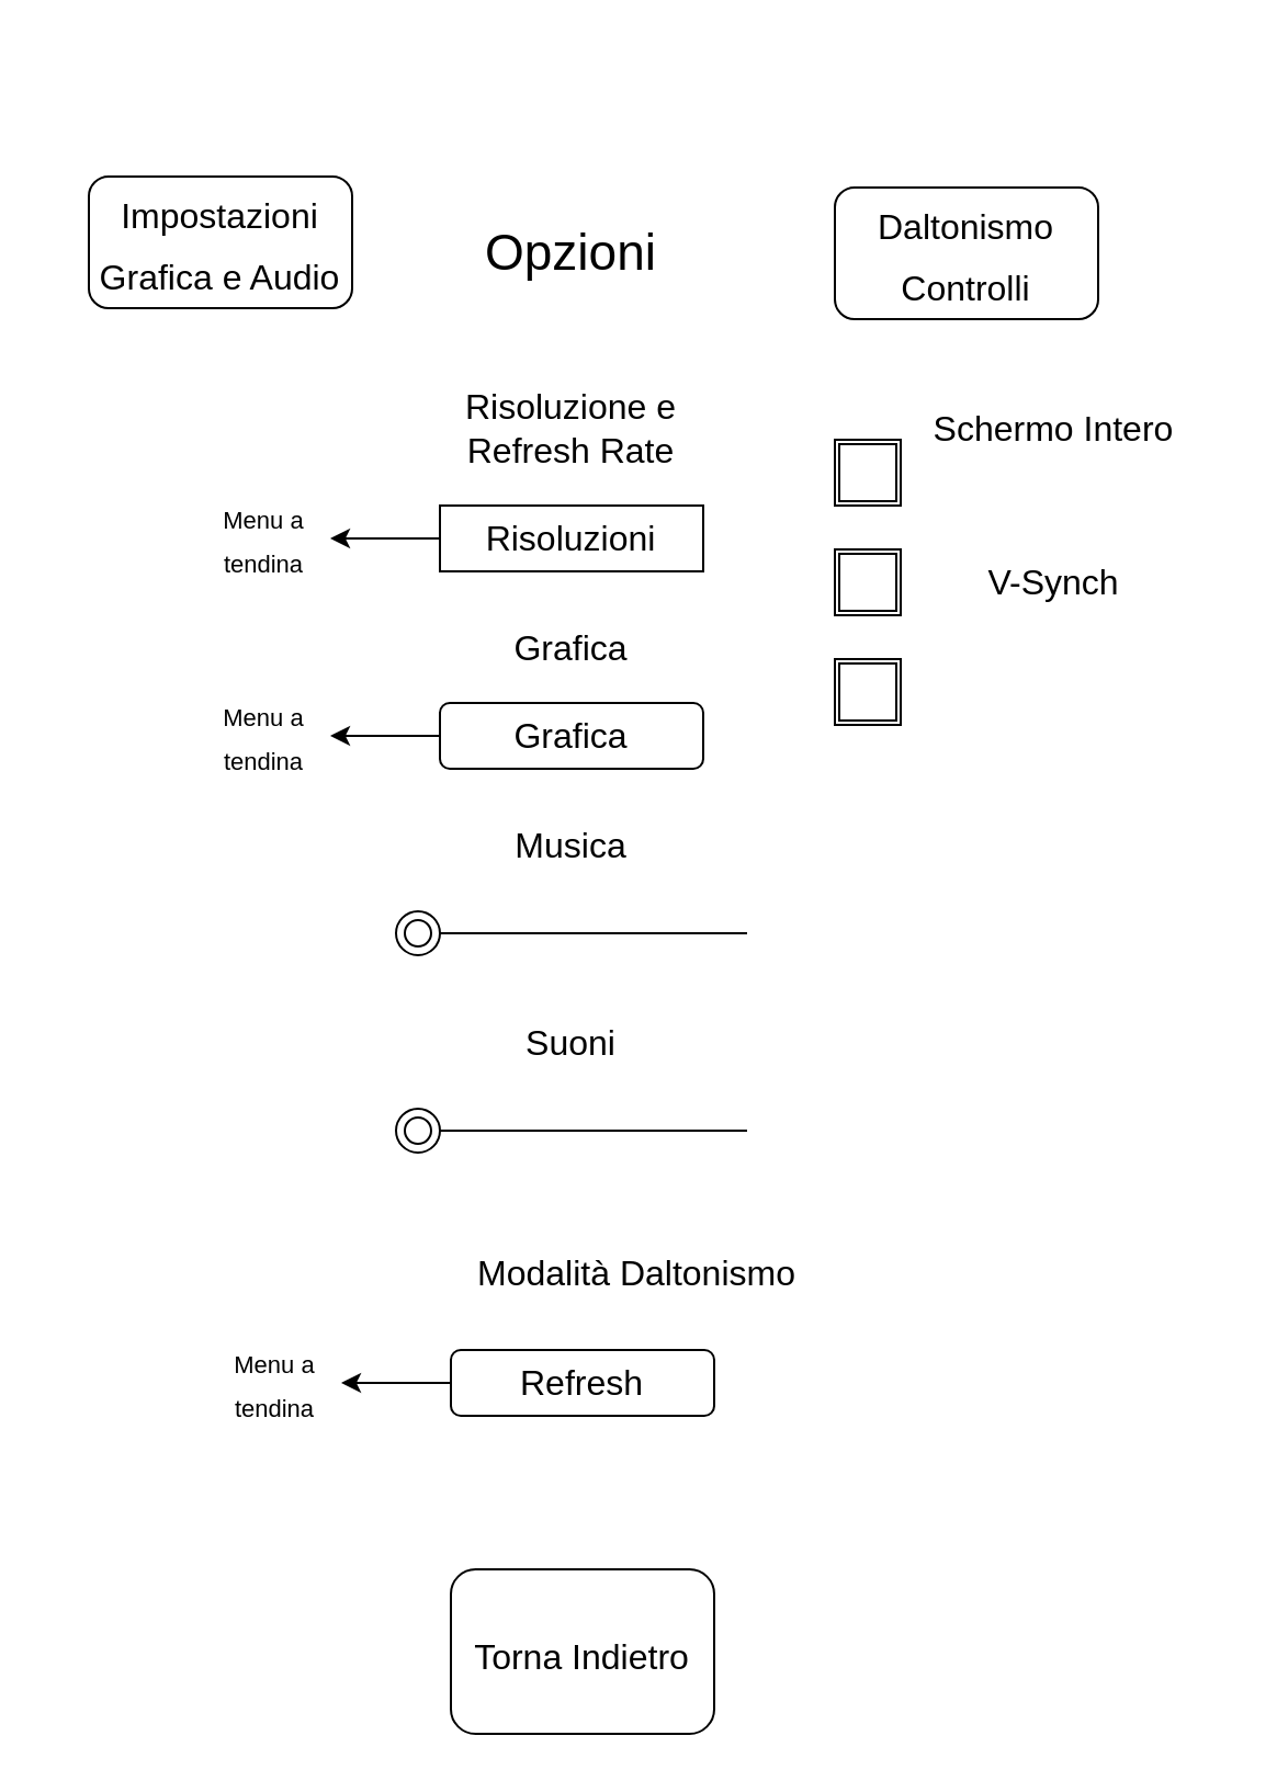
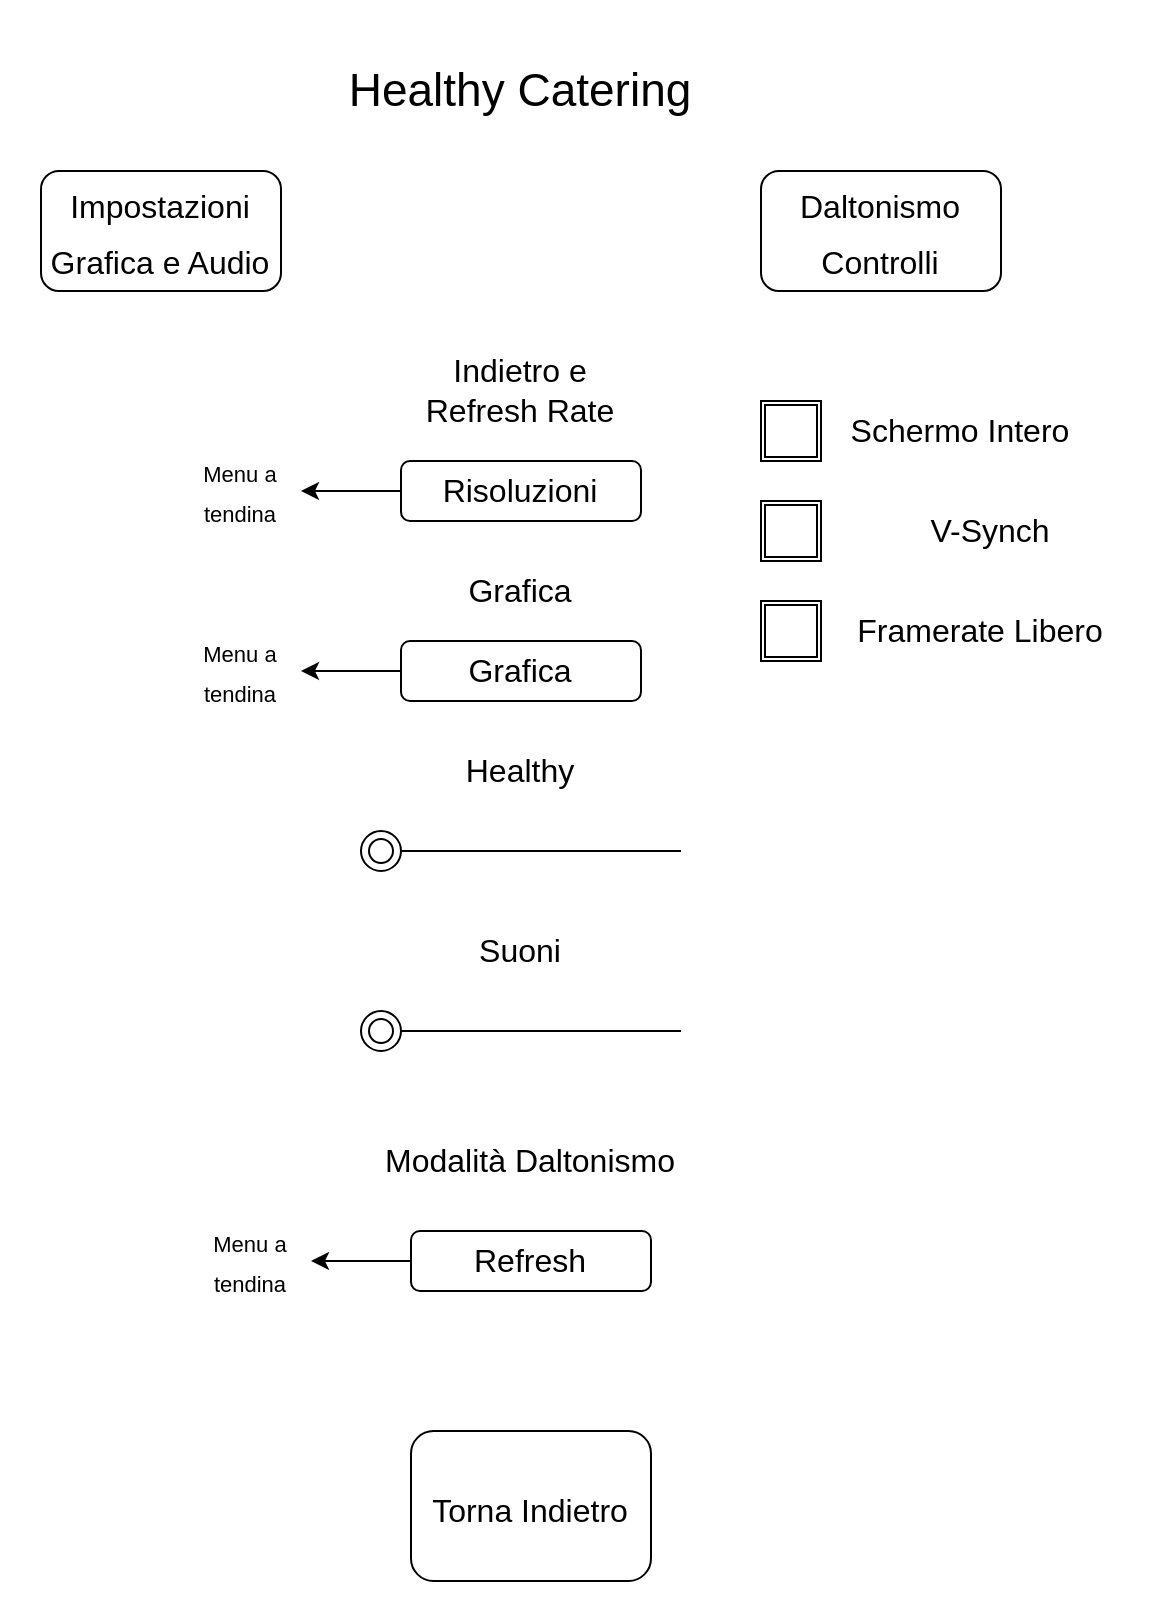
  <mxCell id="0" />
  <mxCell id="1" parent="0" />
- <mxCell id="3" value="Opzioni" style="text;html=1;strokeColor=none;fillColor=none;align=center;verticalAlign=middle;whiteSpace=wrap;rounded=0;fontSize=23;" parent="1" vertex="1"><mxGeometry x="210" y="100" width="100" height="30" as="geometry" /></mxCell>
- <mxCell id="4" value="&lt;font style=&quot;font-size: 16px&quot;&gt;Impostazioni Grafica e Audio&lt;/font&gt;" style="rounded=1;whiteSpace=wrap;html=1;fontSize=23;" parent="1" vertex="1"><mxGeometry x="40" y="80" width="120" height="60" as="geometry" /></mxCell>
+ <mxCell id="2" value="&lt;font style=&quot;font-size: 23px&quot;&gt;Healthy Catering&lt;/font&gt;" style="text;html=1;strokeColor=none;fillColor=none;align=center;verticalAlign=middle;whiteSpace=wrap;rounded=0;" parent="1" vertex="1"><mxGeometry x="110" y="20" width="300" height="50" as="geometry" /></mxCell>
+ <mxCell id="4" value="&lt;font style=&quot;font-size: 16px&quot;&gt;Impostazioni Grafica e Audio&lt;/font&gt;" style="rounded=1;whiteSpace=wrap;html=1;fontSize=23;" parent="1" vertex="1"><mxGeometry x="20" y="85" width="120" height="60" as="geometry" /></mxCell>
  <mxCell id="5" value="&lt;font style=&quot;font-size: 16px&quot;&gt;Daltonismo Controlli&lt;/font&gt;" style="rounded=1;whiteSpace=wrap;html=1;fontSize=23;" parent="1" vertex="1"><mxGeometry x="380" y="85" width="120" height="60" as="geometry" /></mxCell>
- <mxCell id="6" value="Risoluzione e Refresh Rate" style="text;html=1;strokeColor=none;fillColor=none;align=center;verticalAlign=middle;whiteSpace=wrap;rounded=0;fontSize=16;" parent="1" vertex="1"><mxGeometry x="200" y="180" width="120" height="30" as="geometry" /></mxCell>
- <mxCell id="7" value="Risoluzioni" style="whiteSpace=wrap;html=1;fontSize=16;rounded=0;" parent="1" vertex="1"><mxGeometry x="200" y="230" width="120" height="30" as="geometry" /></mxCell>
+ <mxCell id="6" value="Indietro e Refresh Rate" style="text;html=1;strokeColor=none;fillColor=none;align=center;verticalAlign=middle;whiteSpace=wrap;rounded=0;fontSize=16;" parent="1" vertex="1"><mxGeometry x="200" y="180" width="120" height="30" as="geometry" /></mxCell>
+ <mxCell id="7" value="Risoluzioni" style="rounded=1;whiteSpace=wrap;html=1;fontSize=16;" parent="1" vertex="1"><mxGeometry x="200" y="230" width="120" height="30" as="geometry" /></mxCell>
  <mxCell id="8" value="Grafica" style="text;html=1;strokeColor=none;fillColor=none;align=center;verticalAlign=middle;whiteSpace=wrap;rounded=0;fontSize=16;" parent="1" vertex="1"><mxGeometry x="200" y="280" width="120" height="30" as="geometry" /></mxCell>
  <mxCell id="9" value="Grafica" style="rounded=1;whiteSpace=wrap;html=1;fontSize=16;" parent="1" vertex="1"><mxGeometry x="200" y="320" width="120" height="30" as="geometry" /></mxCell>
- <mxCell id="10" value="Musica" style="text;html=1;strokeColor=none;fillColor=none;align=center;verticalAlign=middle;whiteSpace=wrap;rounded=0;fontSize=16;" parent="1" vertex="1"><mxGeometry x="200" y="370" width="120" height="30" as="geometry" /></mxCell>
+ <mxCell id="10" value="Healthy" style="text;html=1;strokeColor=none;fillColor=none;align=center;verticalAlign=middle;whiteSpace=wrap;rounded=0;fontSize=16;" parent="1" vertex="1"><mxGeometry x="200" y="370" width="120" height="30" as="geometry" /></mxCell>
  <mxCell id="11" value="" style="line;strokeWidth=1;rotatable=0;dashed=0;labelPosition=right;align=left;verticalAlign=middle;spacingTop=0;spacingLeft=6;points=[];portConstraint=eastwest;fontSize=16;" parent="1" vertex="1"><mxGeometry x="190" y="420" width="150" height="10" as="geometry" /></mxCell>
  <mxCell id="12" value="" style="ellipse;shape=doubleEllipse;whiteSpace=wrap;html=1;fontSize=16;" parent="1" vertex="1"><mxGeometry x="180" y="415" width="20" height="20" as="geometry" /></mxCell>
  <mxCell id="13" value="" style="shape=ext;double=1;whiteSpace=wrap;html=1;aspect=fixed;fontSize=16;" parent="1" vertex="1"><mxGeometry x="380" y="200" width="30" height="30" as="geometry" /></mxCell>
- <mxCell id="14" value="Schermo Intero" style="text;html=1;strokeColor=none;fillColor=none;align=center;verticalAlign=middle;whiteSpace=wrap;rounded=0;fontSize=16;" parent="1" vertex="1"><mxGeometry x="420" y="180" width="120" height="30" as="geometry" /></mxCell>
+ <mxCell id="14" value="Schermo Intero" style="text;html=1;strokeColor=none;fillColor=none;align=center;verticalAlign=middle;whiteSpace=wrap;rounded=0;fontSize=16;" parent="1" vertex="1"><mxGeometry x="420" y="200" width="120" height="30" as="geometry" /></mxCell>
  <mxCell id="15" value="" style="shape=ext;double=1;whiteSpace=wrap;html=1;aspect=fixed;fontSize=16;" parent="1" vertex="1"><mxGeometry x="380" y="250" width="30" height="30" as="geometry" /></mxCell>
- <mxCell id="16" value="V-Synch" style="text;html=1;strokeColor=none;fillColor=none;align=center;verticalAlign=middle;whiteSpace=wrap;rounded=0;fontSize=16;" parent="1" vertex="1"><mxGeometry x="420" y="250" width="120" height="30" as="geometry" /></mxCell>
+ <mxCell id="16" value="V-Synch" style="text;html=1;strokeColor=none;fillColor=none;align=center;verticalAlign=middle;whiteSpace=wrap;rounded=0;fontSize=16;" parent="1" vertex="1"><mxGeometry x="435" y="250" width="120" height="30" as="geometry" /></mxCell>
  <mxCell id="17" value="" style="endArrow=classic;html=1;rounded=0;fontSize=16;exitX=0;exitY=0.5;exitDx=0;exitDy=0;" parent="1" source="7" target="18" edge="1"><mxGeometry width="50" height="50" relative="1" as="geometry"><mxPoint x="250" y="320" as="sourcePoint" /><mxPoint x="140" y="245" as="targetPoint" /></mxGeometry></mxCell>
  <mxCell id="18" value="&lt;font style=&quot;font-size: 11px&quot;&gt;Menu a tendina&lt;/font&gt;" style="text;html=1;strokeColor=none;fillColor=none;align=center;verticalAlign=middle;whiteSpace=wrap;rounded=0;fontSize=16;" parent="1" vertex="1"><mxGeometry x="90" y="230" width="60" height="30" as="geometry" /></mxCell>
  <mxCell id="19" value="&lt;font style=&quot;font-size: 11px&quot;&gt;Menu a tendina&lt;/font&gt;" style="text;html=1;strokeColor=none;fillColor=none;align=center;verticalAlign=middle;whiteSpace=wrap;rounded=0;fontSize=16;" parent="1" vertex="1"><mxGeometry x="90" y="320" width="60" height="30" as="geometry" /></mxCell>
  <mxCell id="20" value="" style="endArrow=classic;html=1;rounded=0;fontSize=11;exitX=0;exitY=0.5;exitDx=0;exitDy=0;entryX=1;entryY=0.5;entryDx=0;entryDy=0;" parent="1" source="9" target="19" edge="1"><mxGeometry width="50" height="50" relative="1" as="geometry"><mxPoint x="140" y="310" as="sourcePoint" /><mxPoint x="190" y="260" as="targetPoint" /></mxGeometry></mxCell>
- <mxCell id="21" value="Modalità Daltonismo" style="text;html=1;strokeColor=none;fillColor=none;align=center;verticalAlign=middle;whiteSpace=wrap;rounded=0;fontSize=16;" parent="1" vertex="1"><mxGeometry x="215" y="565" width="150" height="30" as="geometry" /></mxCell>
+ <mxCell id="21" value="Modalità Daltonismo" style="text;html=1;strokeColor=none;fillColor=none;align=center;verticalAlign=middle;whiteSpace=wrap;rounded=0;fontSize=16;" parent="1" vertex="1"><mxGeometry x="190" y="565" width="150" height="30" as="geometry" /></mxCell>
  <mxCell id="22" value="Refresh" style="rounded=1;whiteSpace=wrap;html=1;fontSize=16;" parent="1" vertex="1"><mxGeometry x="205" y="615" width="120" height="30" as="geometry" /></mxCell>
  <mxCell id="23" value="" style="endArrow=classic;html=1;rounded=0;fontSize=16;exitX=0;exitY=0.5;exitDx=0;exitDy=0;" parent="1" source="22" target="24" edge="1"><mxGeometry width="50" height="50" relative="1" as="geometry"><mxPoint x="255" y="705" as="sourcePoint" /><mxPoint x="145" y="630" as="targetPoint" /></mxGeometry></mxCell>
  <mxCell id="24" value="&lt;font style=&quot;font-size: 11px&quot;&gt;Menu a tendina&lt;/font&gt;" style="text;html=1;strokeColor=none;fillColor=none;align=center;verticalAlign=middle;whiteSpace=wrap;rounded=0;fontSize=16;" parent="1" vertex="1"><mxGeometry x="95" y="615" width="60" height="30" as="geometry" /></mxCell>
  <mxCell id="25" value="&lt;font style=&quot;font-size: 16px&quot;&gt;Torna Indietro&lt;/font&gt;" style="rounded=1;whiteSpace=wrap;html=1;fontSize=23;" parent="1" vertex="1"><mxGeometry x="205" y="715" width="120" height="75" as="geometry" /></mxCell>
  <mxCell id="26" value="" style="shape=ext;double=1;whiteSpace=wrap;html=1;aspect=fixed;fontSize=16;" parent="1" vertex="1"><mxGeometry x="380" y="300" width="30" height="30" as="geometry" /></mxCell>
+ <mxCell id="27" value="Framerate Libero" style="text;html=1;strokeColor=none;fillColor=none;align=center;verticalAlign=middle;whiteSpace=wrap;rounded=0;fontSize=16;" parent="1" vertex="1"><mxGeometry x="420" y="300" width="140" height="30" as="geometry" /></mxCell>
  <mxCell id="28" value="Suoni" style="text;html=1;strokeColor=none;fillColor=none;align=center;verticalAlign=middle;whiteSpace=wrap;rounded=0;fontSize=16;" vertex="1" parent="1"><mxGeometry x="200" y="460" width="120" height="30" as="geometry" /></mxCell>
  <mxCell id="29" value="" style="line;strokeWidth=1;rotatable=0;dashed=0;labelPosition=right;align=left;verticalAlign=middle;spacingTop=0;spacingLeft=6;points=[];portConstraint=eastwest;fontSize=16;" vertex="1" parent="1"><mxGeometry x="190" y="510" width="150" height="10" as="geometry" /></mxCell>
  <mxCell id="30" value="" style="ellipse;shape=doubleEllipse;whiteSpace=wrap;html=1;fontSize=16;" vertex="1" parent="1"><mxGeometry x="180" y="505" width="20" height="20" as="geometry" /></mxCell>
